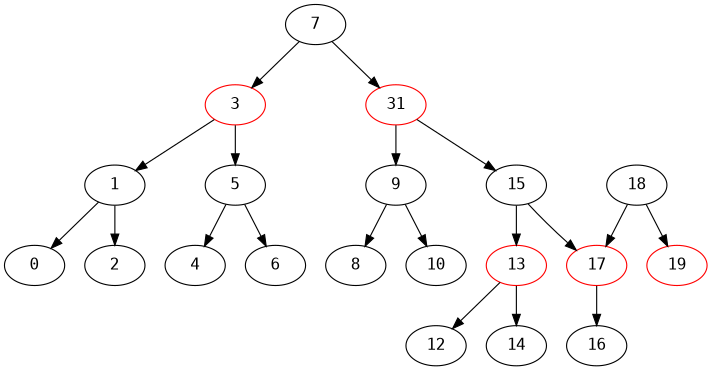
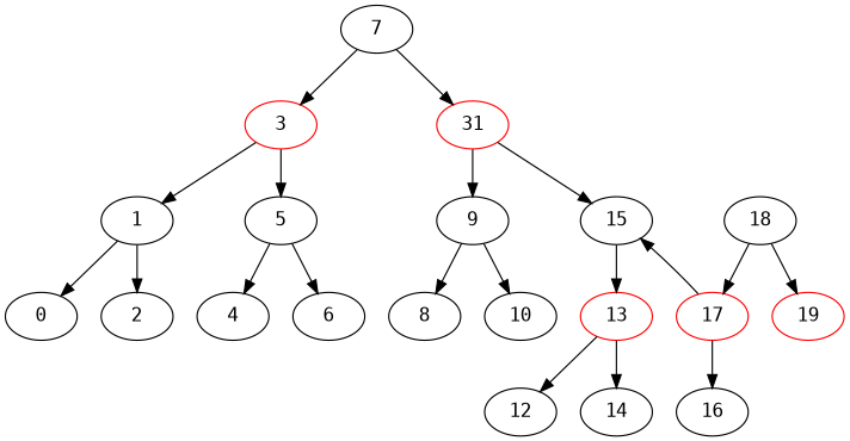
  digraph {
    fontname="DejaVu Sans Mono"
    node [color=black fontname="DejaVu Sans Mono"]
    edge [fontname="DejaVu Sans Mono"]
    3 [color=red]
    7
    n3 [color=red label=31]
    1
    5
    9
    15
    0
    2
    4
    6
    8
    10
    13 [color=red]
    17 [color=red]
    12
    14
    16
    18
    19 [color=red]
    3 -> 1
    3 -> 5
    7 -> 3
    7 -> n3
    n3 -> 9
    n3 -> 15
    1 -> 0
    1 -> 2
    5 -> 4
    5 -> 6
    9 -> 8
    9 -> 10
    15 -> 13
-   15 -> 17
+   17 -> 15
    13 -> 12
    13 -> 14
    17 -> 16
    18 -> 17
    18 -> 19
  }
